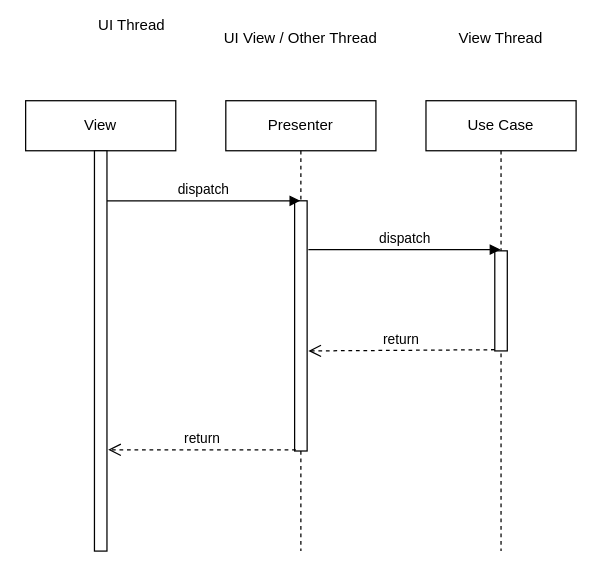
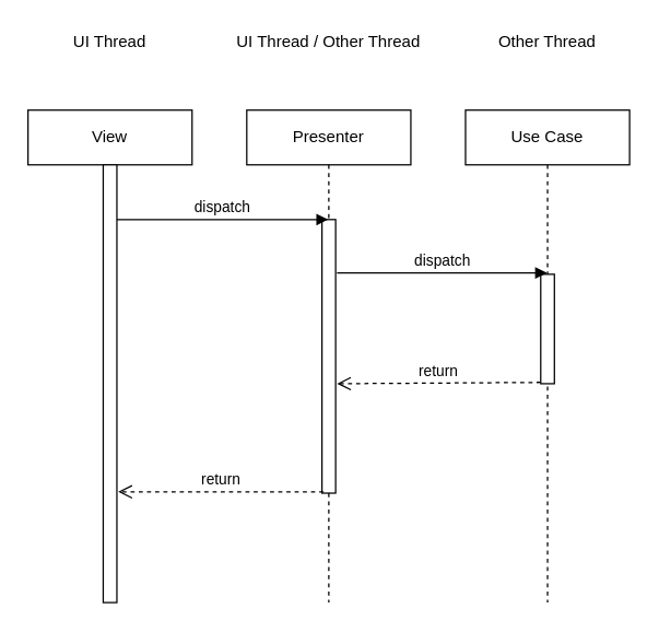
  <mxCell id="0" />
  <mxCell id="1" parent="0" />
  <mxCell id="2" value="View" style="shape=umlLifeline;perimeter=lifelinePerimeter;whiteSpace=wrap;html=1;container=1;collapsible=0;recursiveResize=0;outlineConnect=0;" vertex="1" parent="1"><mxGeometry x="20" y="80" width="120" height="360" as="geometry" /></mxCell>
  <mxCell id="3" value="" style="html=1;points=[];perimeter=orthogonalPerimeter;" vertex="1" parent="2"><mxGeometry x="55" y="40" width="10" height="320" as="geometry" /></mxCell>
  <mxCell id="4" value="Presenter" style="shape=umlLifeline;perimeter=lifelinePerimeter;whiteSpace=wrap;html=1;container=1;collapsible=0;recursiveResize=0;outlineConnect=0;" vertex="1" parent="1"><mxGeometry x="180" y="80" width="120" height="360" as="geometry" /></mxCell>
  <mxCell id="5" value="" style="html=1;points=[];perimeter=orthogonalPerimeter;" vertex="1" parent="4"><mxGeometry x="55" y="80" width="10" height="200" as="geometry" /></mxCell>
  <mxCell id="6" value="Use Case" style="shape=umlLifeline;perimeter=lifelinePerimeter;whiteSpace=wrap;html=1;container=1;collapsible=0;recursiveResize=0;outlineConnect=0;" vertex="1" parent="1"><mxGeometry x="340" y="80" width="120" height="360" as="geometry" /></mxCell>
  <mxCell id="7" value="" style="html=1;points=[];perimeter=orthogonalPerimeter;" vertex="1" parent="6"><mxGeometry x="55" y="120" width="10" height="80" as="geometry" /></mxCell>
  <mxCell id="8" value="dispatch" style="html=1;verticalAlign=bottom;endArrow=block;exitX=1;exitY=0.125;exitDx=0;exitDy=0;exitPerimeter=0;" edge="1" parent="1" source="3" target="4"><mxGeometry width="80" relative="1" as="geometry"><mxPoint x="120" y="159" as="sourcePoint" /><mxPoint x="220" y="159" as="targetPoint" /></mxGeometry></mxCell>
  <mxCell id="9" value="dispatch" style="html=1;verticalAlign=bottom;endArrow=block;exitX=1.1;exitY=0.195;exitDx=0;exitDy=0;exitPerimeter=0;" edge="1" parent="1" source="5" target="6"><mxGeometry width="80" relative="1" as="geometry"><mxPoint x="270" y="200" as="sourcePoint" /><mxPoint x="370" y="200" as="targetPoint" /></mxGeometry></mxCell>
  <mxCell id="10" value="return" style="html=1;verticalAlign=bottom;endArrow=open;dashed=1;endSize=8;exitX=0;exitY=0.988;exitDx=0;exitDy=0;exitPerimeter=0;entryX=1.1;entryY=0.6;entryDx=0;entryDy=0;entryPerimeter=0;" edge="1" parent="1" source="7" target="5"><mxGeometry relative="1" as="geometry"><mxPoint x="380" y="280" as="sourcePoint" /><mxPoint x="250" y="280" as="targetPoint" /></mxGeometry></mxCell>
  <mxCell id="11" value="return" style="html=1;verticalAlign=bottom;endArrow=open;dashed=1;endSize=8;exitX=0.1;exitY=0.995;exitDx=0;exitDy=0;exitPerimeter=0;entryX=1.1;entryY=0.747;entryDx=0;entryDy=0;entryPerimeter=0;" edge="1" parent="1" source="5" target="3"><mxGeometry relative="1" as="geometry"><mxPoint x="220" y="360" as="sourcePoint" /><mxPoint x="140" y="360" as="targetPoint" /></mxGeometry></mxCell>
- <mxCell id="12" value="UI Thread" style="text;html=1;strokeColor=none;fillColor=none;align=center;verticalAlign=middle;whiteSpace=wrap;rounded=0;autosize=1;" vertex="1" parent="1"><mxGeometry x="70" y="10" width="70" height="20" as="geometry" /></mxCell>
- <mxCell id="13" value="UI View / Other Thread" style="text;html=1;strokeColor=none;fillColor=none;align=center;verticalAlign=middle;whiteSpace=wrap;rounded=0;autosize=1;" vertex="1" parent="1"><mxGeometry x="165" y="20" width="150" height="20" as="geometry" /></mxCell>
- <mxCell id="14" value="View Thread" style="text;html=1;strokeColor=none;fillColor=none;align=center;verticalAlign=middle;whiteSpace=wrap;rounded=0;autosize=1;" vertex="1" parent="1"><mxGeometry x="355" y="20" width="90" height="20" as="geometry" /></mxCell>
+ <mxCell id="12" value="UI Thread" style="text;html=1;strokeColor=none;fillColor=none;align=center;verticalAlign=middle;whiteSpace=wrap;rounded=0;autosize=1;" vertex="1" parent="1"><mxGeometry x="45" y="20" width="70" height="20" as="geometry" /></mxCell>
+ <mxCell id="13" value="UI Thread / Other Thread" style="text;html=1;strokeColor=none;fillColor=none;align=center;verticalAlign=middle;whiteSpace=wrap;rounded=0;autosize=1;" vertex="1" parent="1"><mxGeometry x="165" y="20" width="150" height="20" as="geometry" /></mxCell>
+ <mxCell id="14" value="Other Thread" style="text;html=1;strokeColor=none;fillColor=none;align=center;verticalAlign=middle;whiteSpace=wrap;rounded=0;autosize=1;" vertex="1" parent="1"><mxGeometry x="355" y="20" width="90" height="20" as="geometry" /></mxCell>
